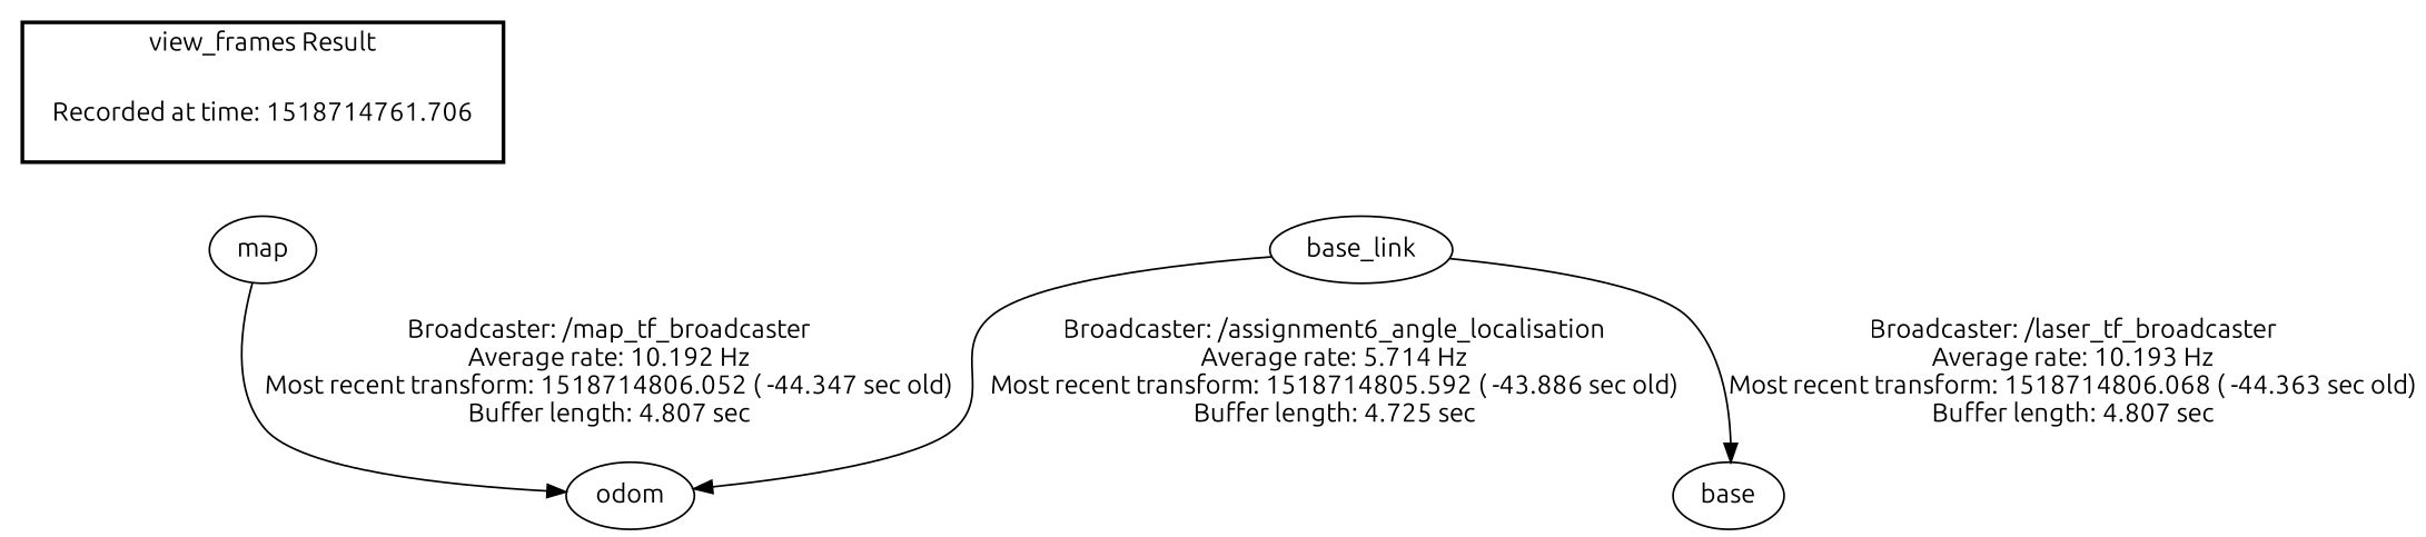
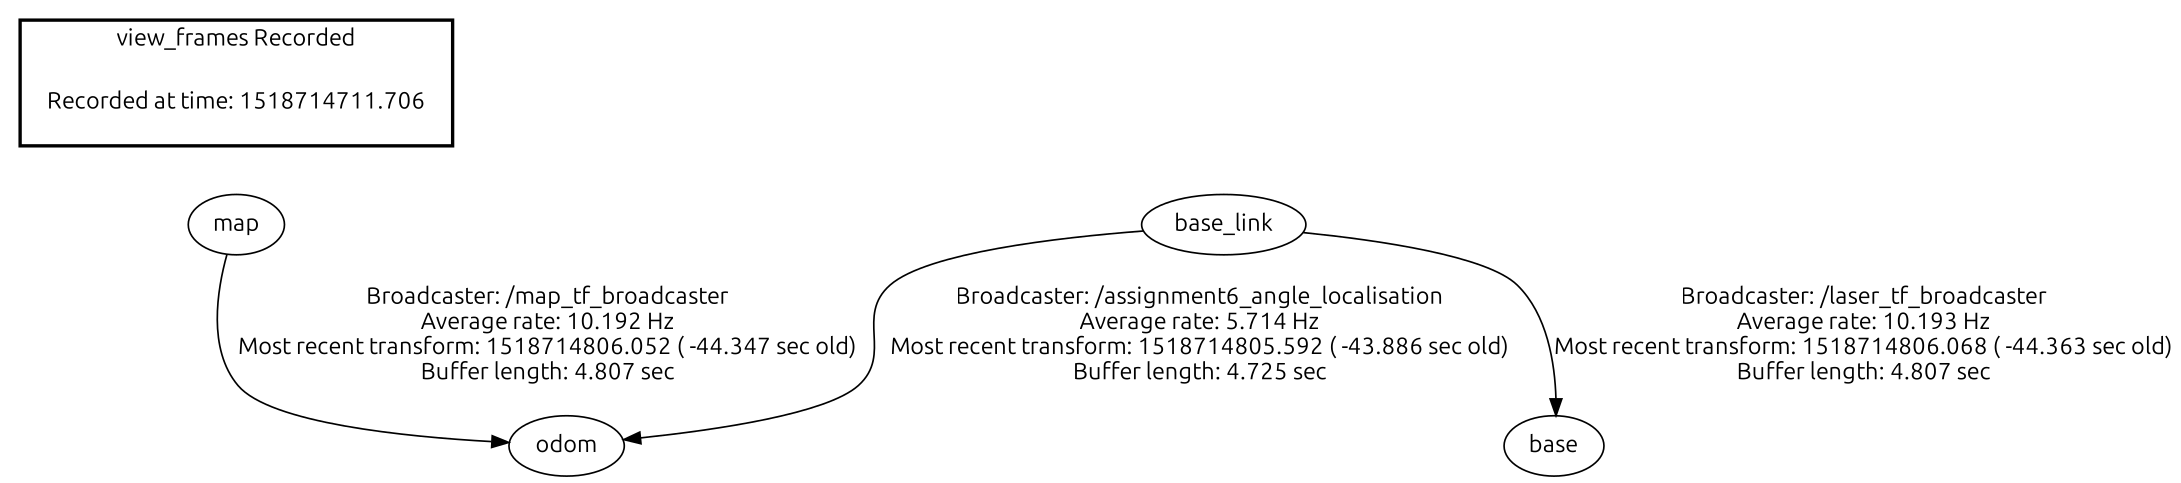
  digraph {
    fontname=Ubuntu
    node [fontname=Ubuntu]
    edge [fontname=Ubuntu]
-   "Recorded at time: 1518714761.706" [shape=plaintext]
+   "Recorded at time: 1518714761.706" [shape=plaintext label="Recorded at time: 1518714711.706"]
    map
    base_link
    odom
    n5 [label=base]
    subgraph cluster_1 {
      color=black
-     label="view_frames Result"
+     label="view_frames Recorded"
      style=bold
      "Recorded at time: 1518714761.706"
    }
    "Recorded at time: 1518714761.706" -> map [style=invis]
    map -> odom [label="Broadcaster: /map_tf_broadcaster\nAverage rate: 10.192 Hz\nMost recent transform: 1518714806.052 ( -44.347 sec old)\nBuffer length: 4.807 sec\n"]
    base_link -> odom [label="Broadcaster: /assignment6_angle_localisation\nAverage rate: 5.714 Hz\nMost recent transform: 1518714805.592 ( -43.886 sec old)\nBuffer length: 4.725 sec\n"]
    base_link -> n5 [label="Broadcaster: /laser_tf_broadcaster\nAverage rate: 10.193 Hz\nMost recent transform: 1518714806.068 ( -44.363 sec old)\nBuffer length: 4.807 sec\n"]
  }
